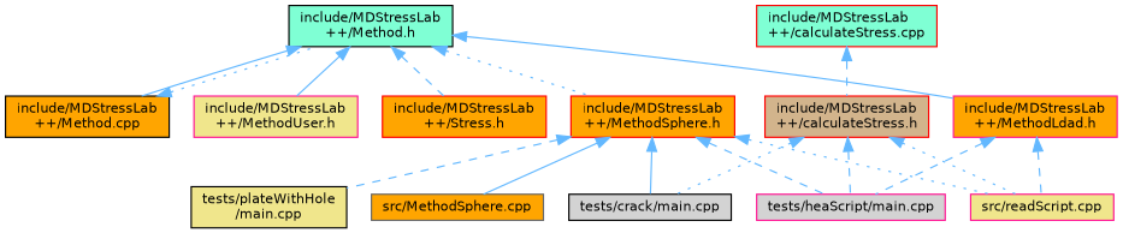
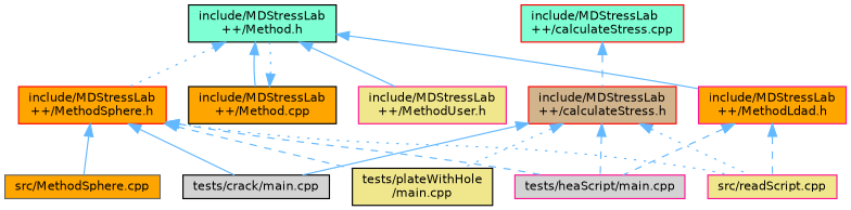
  digraph {
    node [color=black fillcolor=orange fontname=Helvetica fontsize=10 shape=box style=filled]
    edge [color=steelblue1 dir=back fontname=Helvetica fontsize=10 labelfontname=Helvetica labelfontsize=10 style=dashed]
    n1 [fillcolor=aquamarine fontcolor=black height=0.2 label="include/MDStressLab\l++/Method.h" width=0.4]
    n2 [height=0.2 label="include/MDStressLab\l++/Method.cpp" width=0.4]
    n3 [color=deeppink height=0.2 label="include/MDStressLab\l++/MethodLdad.h" width=0.4]
    n4 [color=red height=0.2 label="include/MDStressLab\l++/MethodSphere.h" width=0.4]
    n5 [color=deeppink fillcolor=khaki height=0.2 label="include/MDStressLab\l++/MethodUser.h" width=0.4]
-   n6 [color=red height=0.2 label="include/MDStressLab\l++/Stress.h" width=0.4]
    n7 [color=deeppink fillcolor=khaki height=0.2 label="src/readScript.cpp" width=0.4]
    n8 [color=deeppink fillcolor=lightgrey height=0.2 label="tests/heaScript/main.cpp" width=0.4]
    n9 [color=gray40 height=0.2 label="src/MethodSphere.cpp" width=0.4]
    n10 [fillcolor=lightgrey height=0.2 label="tests/crack/main.cpp" width=0.4]
    n11 [fillcolor=khaki height=0.2 label="tests/plateWithHole\l/main.cpp" width=0.4]
    n12 [color=red fillcolor=aquamarine height=0.2 label="include/MDStressLab\l++/calculateStress.cpp" width=0.4]
    n13 [color=red fillcolor=tan height=0.2 label="include/MDStressLab\l++/calculateStress.h" width=0.4]
    n1 -> n2 [style=solid]
    n1 -> n3 [style=solid]
    n1 -> n4 [style=dotted]
    n1 -> n5 [style=solid]
-   n1 -> n6
    n2 -> n1 [style=dotted]
    n3 -> n7
    n3 -> n8
    n4 -> n7 [style=dotted]
    n4 -> n8
    n4 -> n9 [style=solid]
    n4 -> n10 [style=solid]
    n4 -> n11
    n12 -> n13
    n13 -> n7 [style=dotted]
    n13 -> n8
-   n13 -> n10 [style=dotted]
+   n13 -> n10 [style=solid]
+   n13 -> n11 [style=dotted]
  }
